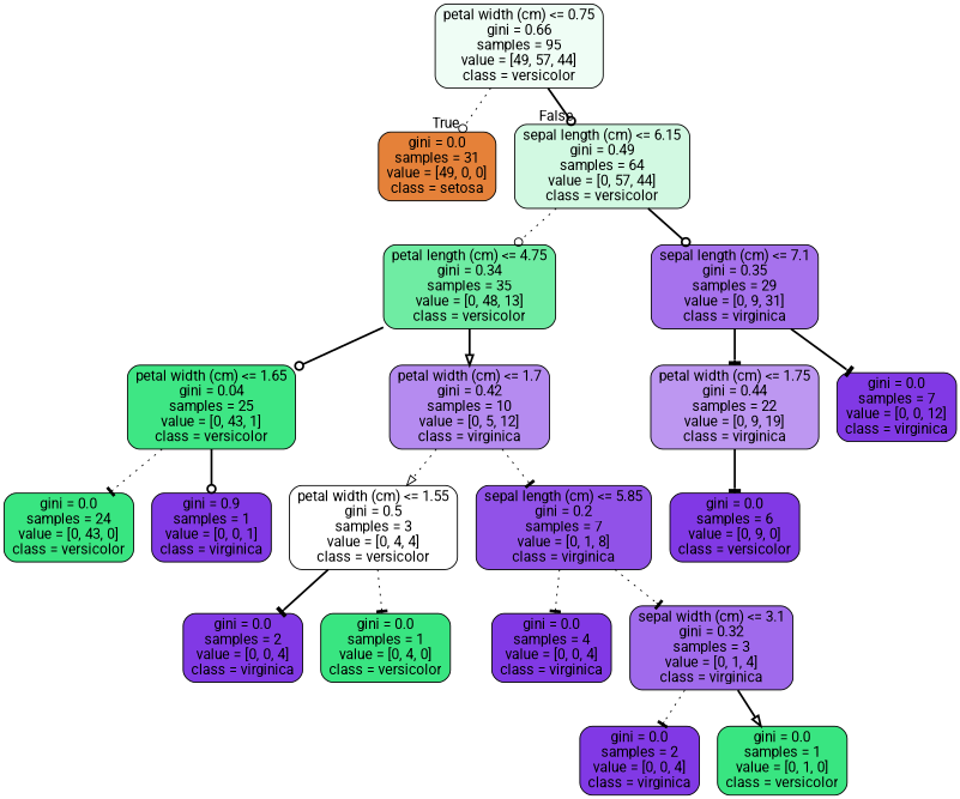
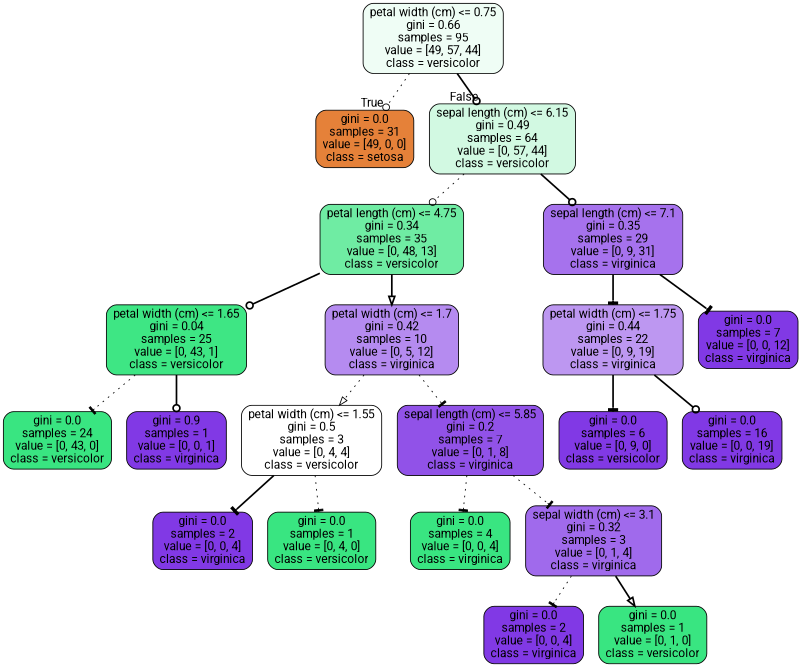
  digraph {
    fontname=Roboto
    node [color=black fillcolor="#8139e5" fontname=Roboto shape=box style="filled, rounded"]
    edge [arrowhead=tee fontname=Roboto style=bold]
    n1 [fillcolor="#effdf5" label="petal width (cm) <= 0.75\ngini = 0.66\nsamples = 95\nvalue = [49, 57, 44]\nclass = versicolor"]
    n2 [fillcolor="#e58139" label="gini = 0.0\nsamples = 31\nvalue = [49, 0, 0]\nclass = setosa"]
    n3 [fillcolor="#d2f9e2" label="sepal length (cm) <= 6.15\ngini = 0.49\nsamples = 64\nvalue = [0, 57, 44]\nclass = versicolor"]
    n4 [fillcolor="#6feca3" label="petal length (cm) <= 4.75\ngini = 0.34\nsamples = 35\nvalue = [0, 48, 13]\nclass = versicolor"]
    n5 [fillcolor="#a672ed" label="sepal length (cm) <= 7.1\ngini = 0.35\nsamples = 29\nvalue = [0, 9, 31]\nclass = virginica"]
    n6 [fillcolor="#3ee684" label="petal width (cm) <= 1.65\ngini = 0.04\nsamples = 25\nvalue = [0, 43, 1]\nclass = versicolor"]
    n7 [fillcolor="#b58bf0" label="petal width (cm) <= 1.7\ngini = 0.42\nsamples = 10\nvalue = [0, 5, 12]\nclass = virginica"]
    n8 [fillcolor="#bd97f1" label="petal width (cm) <= 1.75\ngini = 0.44\nsamples = 22\nvalue = [0, 9, 19]\nclass = virginica"]
    n9 [label="gini = 0.0\nsamples = 7\nvalue = [0, 0, 12]\nclass = virginica"]
    n10 [fillcolor="#39e581" label="gini = 0.0\nsamples = 24\nvalue = [0, 43, 0]\nclass = versicolor"]
    n11 [label="gini = 0.9\nsamples = 1\nvalue = [0, 0, 1]\nclass = virginica"]
    n12 [fillcolor="#ffffff" label="petal width (cm) <= 1.55\ngini = 0.5\nsamples = 3\nvalue = [0, 4, 4]\nclass = versicolor"]
    n13 [fillcolor="#9152e8" label="sepal length (cm) <= 5.85\ngini = 0.2\nsamples = 7\nvalue = [0, 1, 8]\nclass = virginica"]
    n14 [label="gini = 0.0\nsamples = 2\nvalue = [0, 0, 4]\nclass = virginica"]
    n15 [fillcolor="#39e581" label="gini = 0.0\nsamples = 1\nvalue = [0, 4, 0]\nclass = versicolor"]
-   n16 [label="gini = 0.0\nsamples = 4\nvalue = [0, 0, 4]\nclass = virginica"]
+   n16 [fillcolor="#39e581" label="gini = 0.0\nsamples = 4\nvalue = [0, 0, 4]\nclass = virginica"]
    n17 [fillcolor="#a06aec" label="sepal width (cm) <= 3.1\ngini = 0.32\nsamples = 3\nvalue = [0, 1, 4]\nclass = virginica"]
    n18 [label="gini = 0.0\nsamples = 2\nvalue = [0, 0, 4]\nclass = virginica"]
    n19 [fillcolor="#39e581" label="gini = 0.0\nsamples = 1\nvalue = [0, 1, 0]\nclass = versicolor"]
    n20 [label="gini = 0.0\nsamples = 6\nvalue = [0, 9, 0]\nclass = versicolor"]
+   n21 [label="gini = 0.0\nsamples = 16\nvalue = [0, 0, 19]\nclass = virginica"]
    n1 -> n2 [arrowhead=odot headlabel=True labelangle=45 labeldistance=2.5 style=dotted]
    n1 -> n3 [arrowhead=odot headlabel=False labelangle=-45 labeldistance=2.5]
    n3 -> n4 [arrowhead=odot style=dotted]
    n3 -> n5 [arrowhead=odot]
    n4 -> n6 [arrowhead=odot]
    n4 -> n7 [arrowhead=onormal]
    n5 -> n8
    n5 -> n9
    n6 -> n10 [style=dotted]
    n6 -> n11 [arrowhead=odot]
    n7 -> n12 [arrowhead=onormal style=dotted]
    n7 -> n13 [style=dotted]
    n8 -> n20
+   n8 -> n21 [arrowhead=odot]
    n12 -> n14
    n12 -> n15 [style=dotted]
    n13 -> n16 [style=dotted]
    n13 -> n17 [style=dotted]
    n17 -> n18 [style=dotted]
    n17 -> n19 [arrowhead=onormal]
  }
